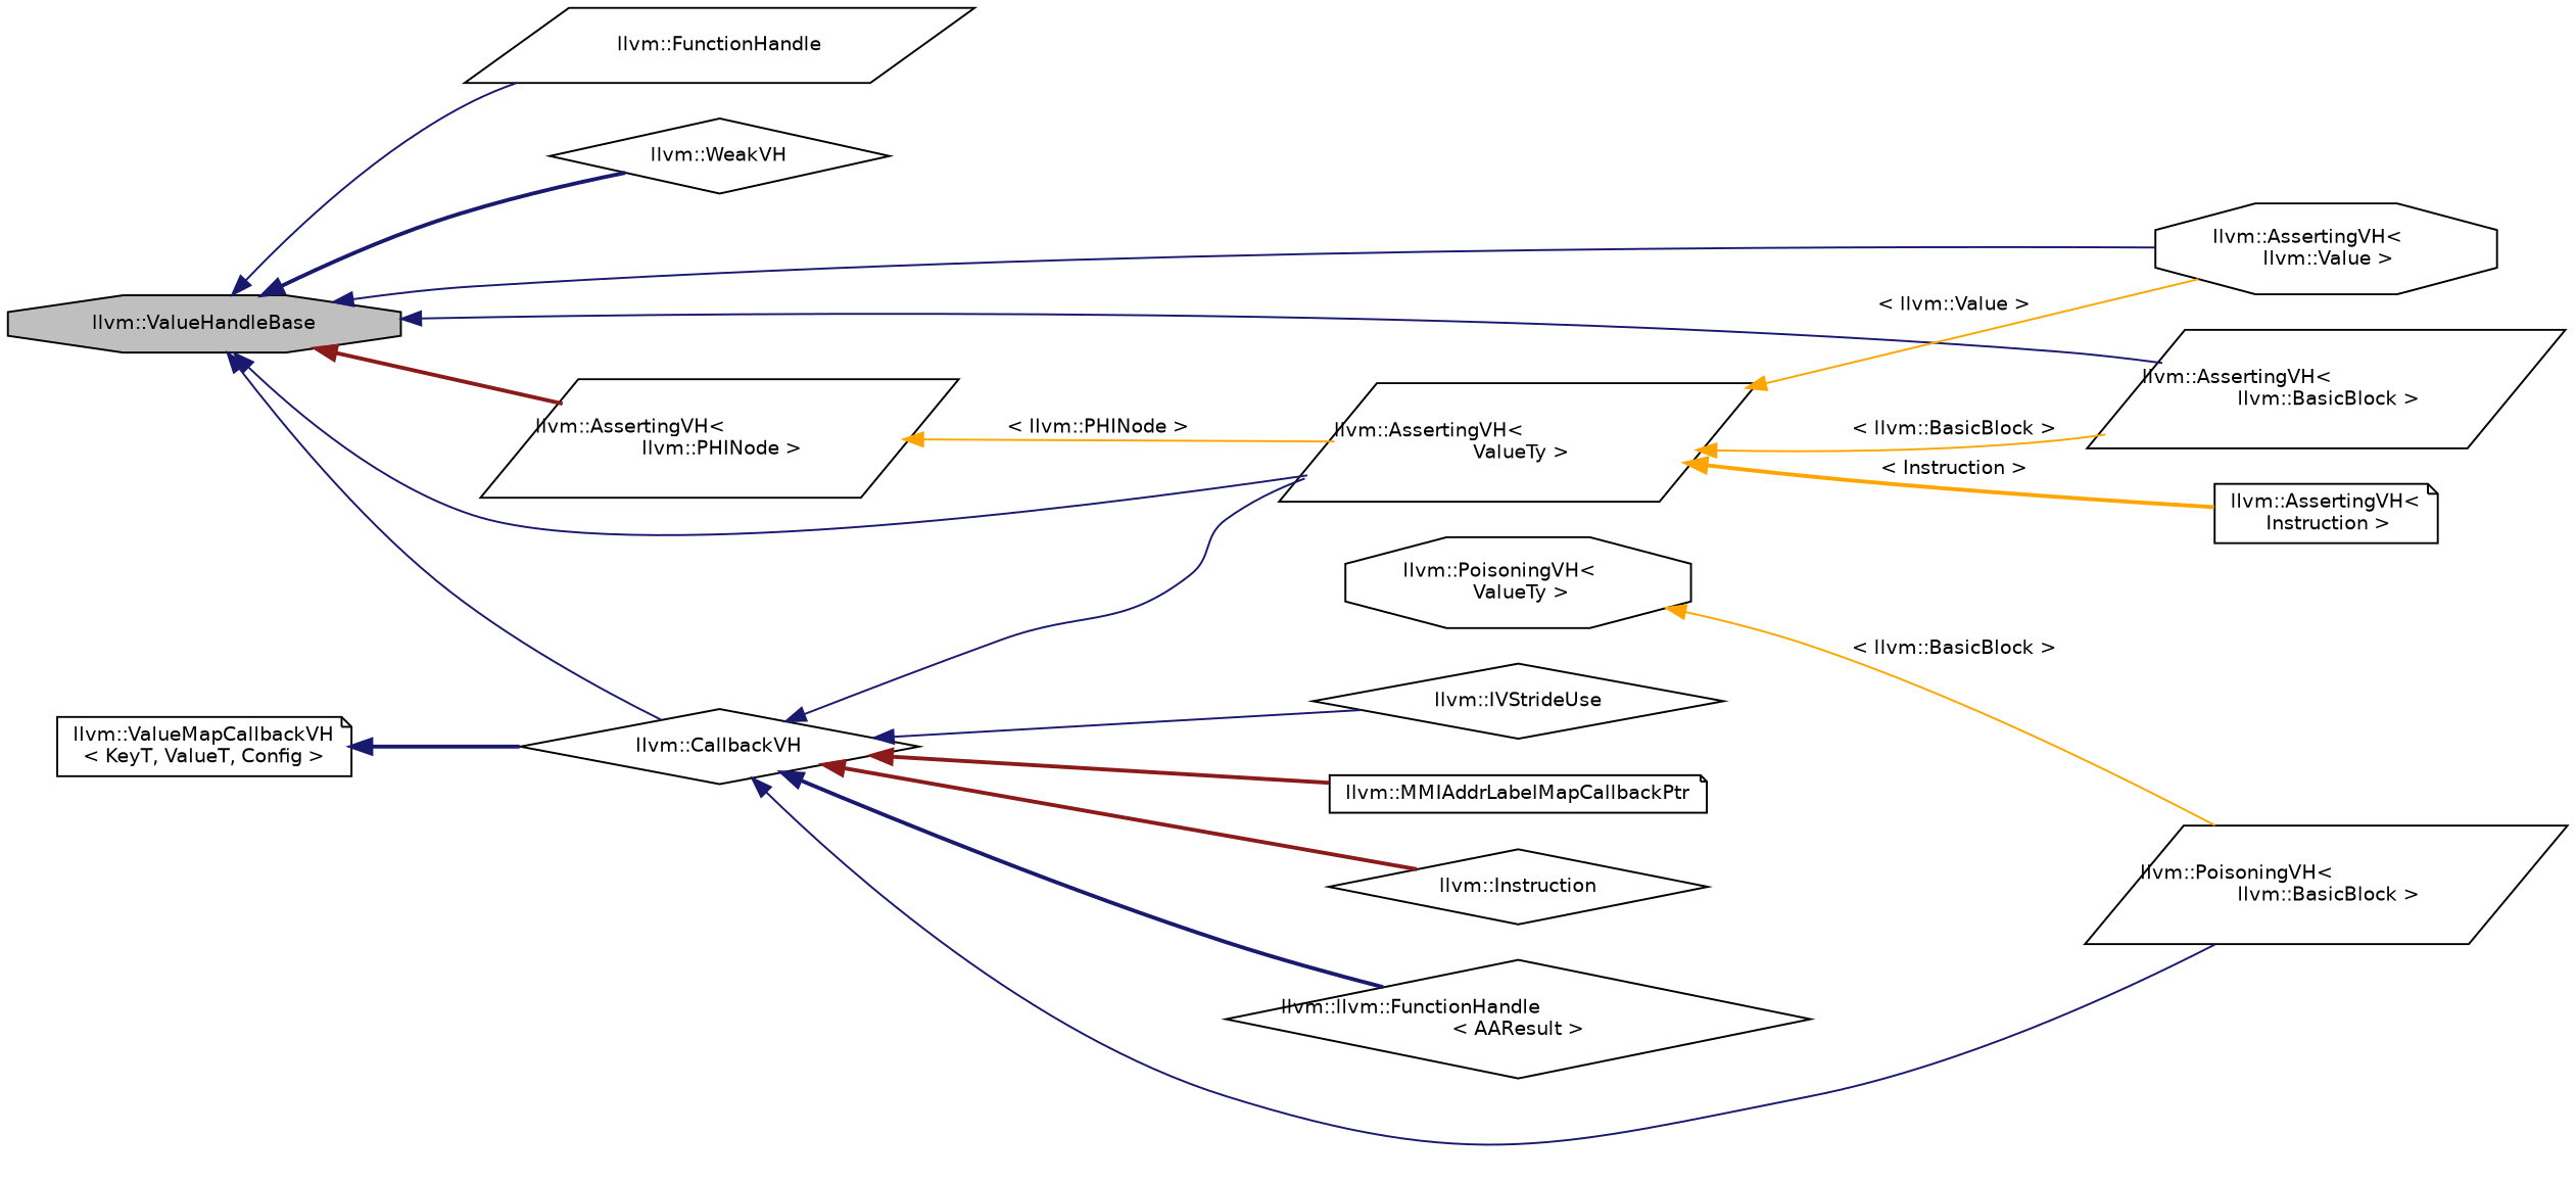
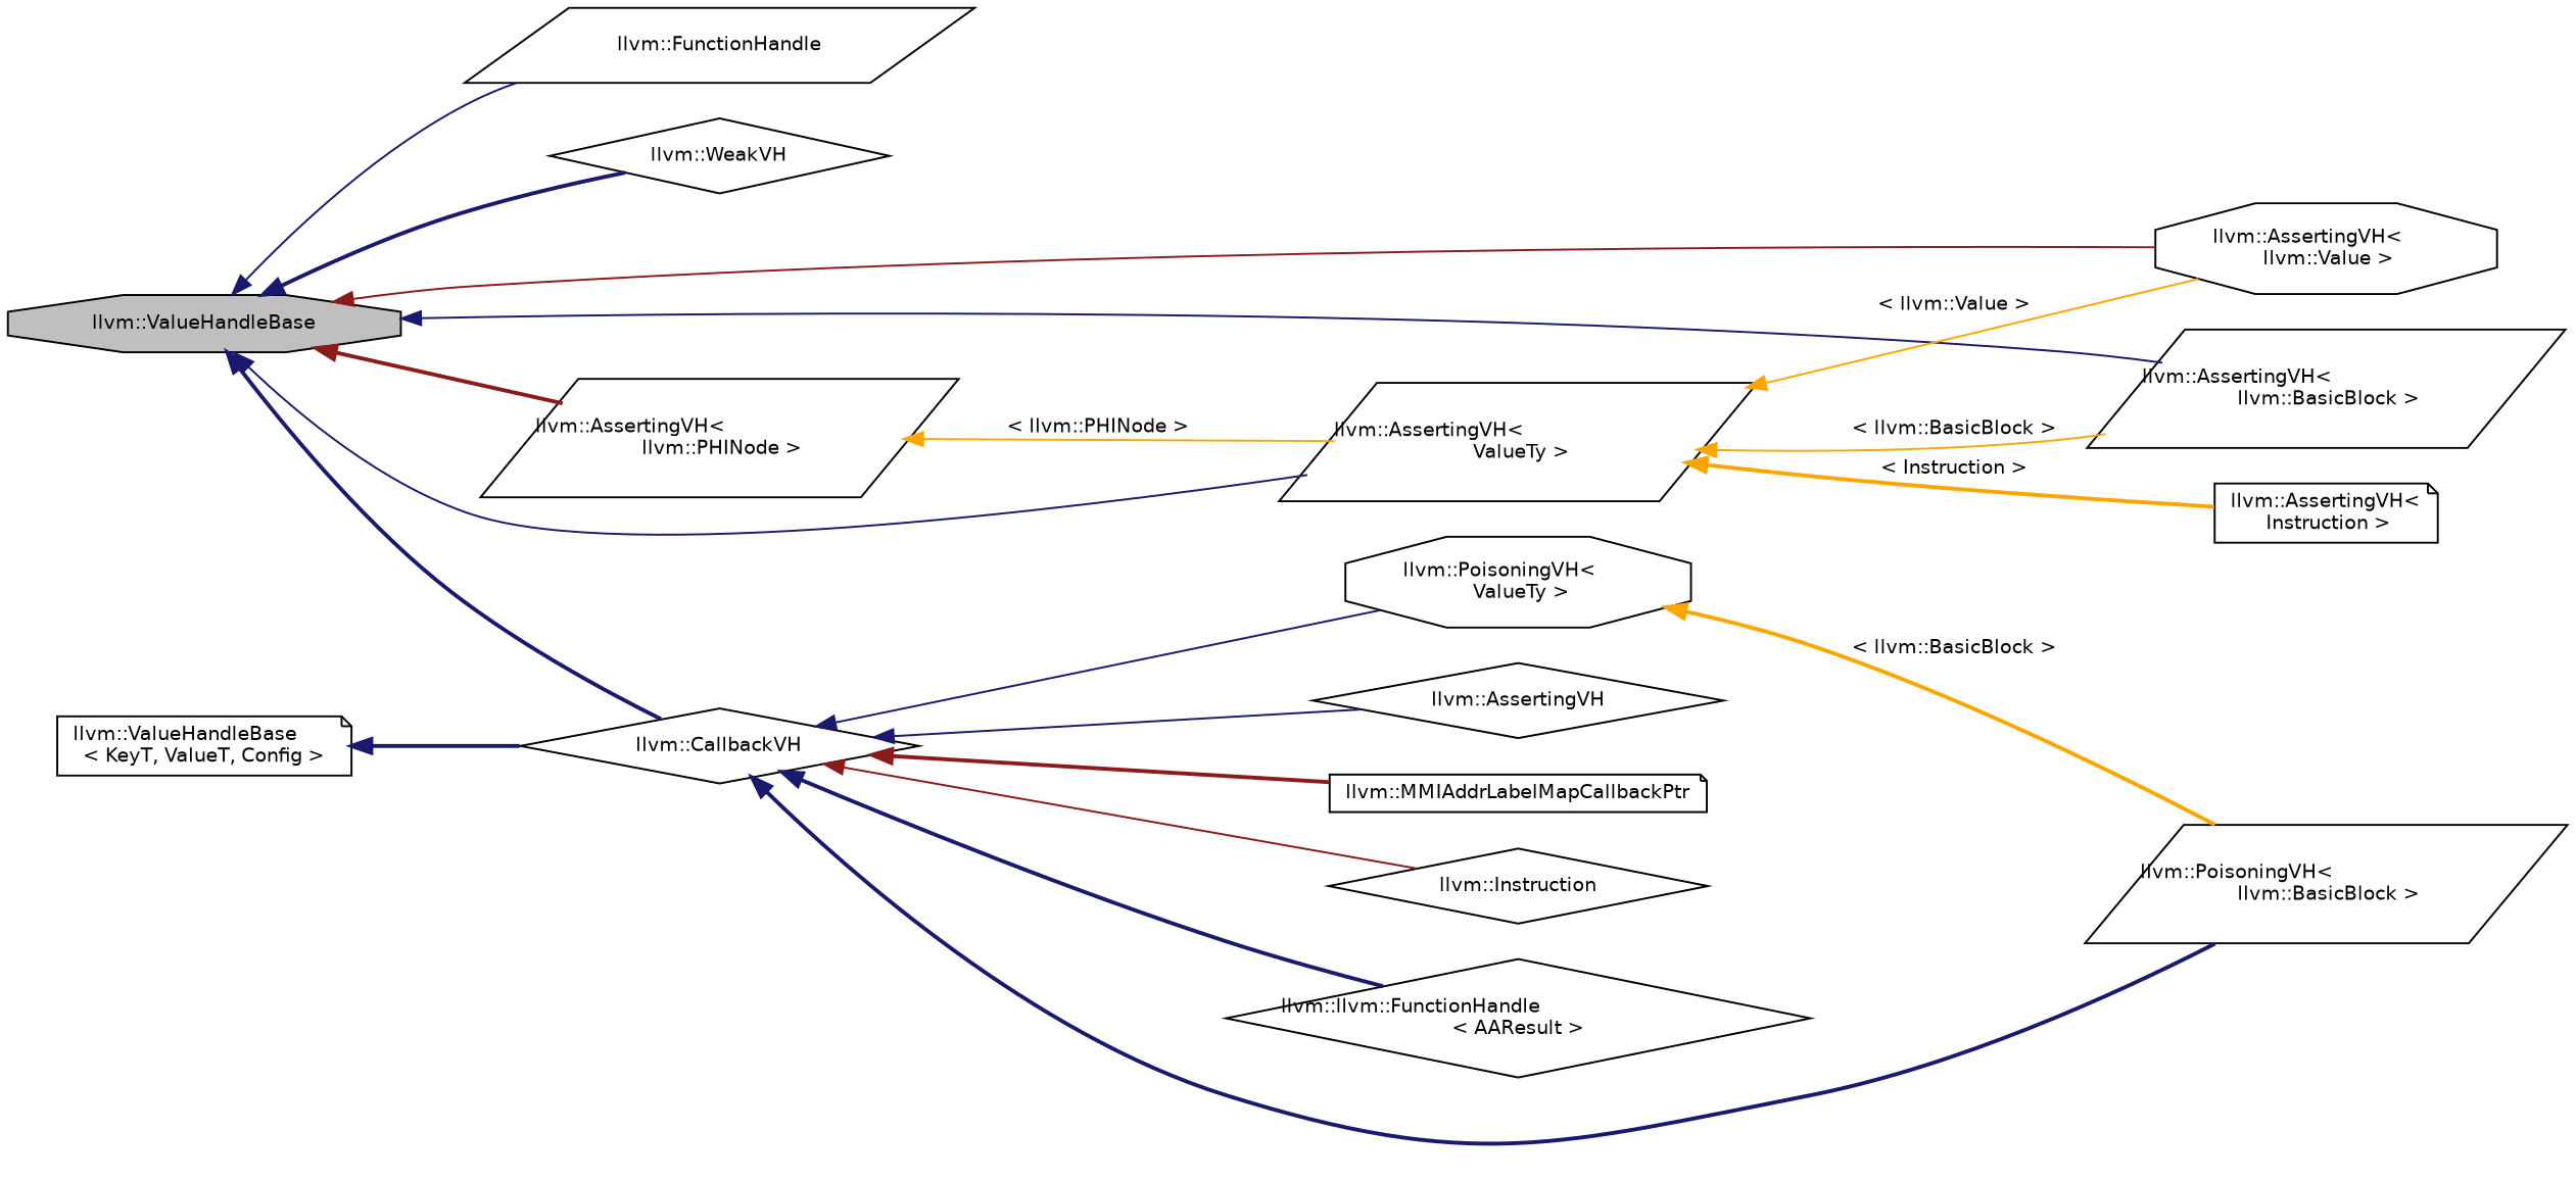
  digraph {
    rankdir=LR
    node [color=black fontname=Helvetica fontsize=10 shape=parallelogram]
    edge [color=midnightblue dir=back fontname=Helvetica fontsize=10 labelfontname=Helvetica labelfontsize=10 style=solid]
    n1 [fillcolor=grey75 fontcolor=black height=0.2 label="llvm::ValueHandleBase" shape=octagon style=filled width=0.4]
    n2 [height=0.2 label="llvm::AssertingVH\<\l llvm::Value \>" shape=octagon width=0.4]
    n3 [height=0.2 label="llvm::AssertingVH\<\l llvm::BasicBlock \>" width=0.4]
    n4 [height=0.2 label="llvm::AssertingVH\<\l llvm::PHINode \>" width=0.4]
    n5 [height=0.2 label="llvm::AssertingVH\<\l ValueTy \>" width=0.4]
    n6 [height=0.2 label="llvm::CallbackVH" shape=diamond width=0.4]
    n7 [height=0.2 label="llvm::FunctionHandle" width=0.4]
    n8 [height=0.2 label="llvm::WeakVH" shape=diamond width=0.4]
    n9 [height=0.2 label="llvm::AssertingVH\<\l Instruction \>" shape=note width=0.4]
    n10 [height=0.2 label="llvm::PoisoningVH\<\l llvm::BasicBlock \>" width=0.4]
-   n11 [height=0.2 label="llvm::IVStrideUse" shape=diamond width=0.4]
+   n11 [height=0.2 label="llvm::AssertingVH" shape=diamond width=0.4]
    n12 [height=0.2 label="llvm::MMIAddrLabelMapCallbackPtr" shape=note width=0.4]
    n13 [height=0.2 label="llvm::PoisoningVH\<\l ValueTy \>" shape=octagon width=0.4]
    n14 [height=0.2 label="llvm::Instruction" shape=diamond width=0.4]
    n15 [height=0.2 label="llvm::llvm::FunctionHandle\l\< AAResult \>" shape=diamond width=0.4]
-   n16 [height=0.2 label="llvm::ValueMapCallbackVH\l\< KeyT, ValueT, Config \>" shape=note width=0.4]
-   n1 -> n2
+   n16 [height=0.2 label="llvm::ValueHandleBase\l\< KeyT, ValueT, Config \>" shape=note width=0.4]
+   n1 -> n2 [color=firebrick4]
    n1 -> n3
    n1 -> n4 [color=firebrick4 style=bold]
    n1 -> n5
-   n1 -> n6
+   n1 -> n6 [style=bold]
    n1 -> n7
    n1 -> n8 [style=bold]
    n4 -> n5 [color=orange label=" \< llvm::PHINode \>"]
    n5 -> n2 [color=orange label=" \< llvm::Value \>"]
    n5 -> n3 [color=orange label=" \< llvm::BasicBlock \>"]
    n5 -> n9 [color=orange label=" \< Instruction \>" style=bold]
-   n6 -> n10
+   n6 -> n10 [style=bold]
    n6 -> n11
    n6 -> n12 [color=firebrick4 style=bold]
-   n6 -> n5
-   n6 -> n14 [color=firebrick4 style=bold]
+   n6 -> n13
+   n6 -> n14 [color=firebrick4]
    n6 -> n15 [style=bold]
-   n13 -> n10 [color=orange label=" \< llvm::BasicBlock \>"]
+   n13 -> n10 [color=orange label=" \< llvm::BasicBlock \>" style=bold]
    n16 -> n6 [style=bold]
  }
